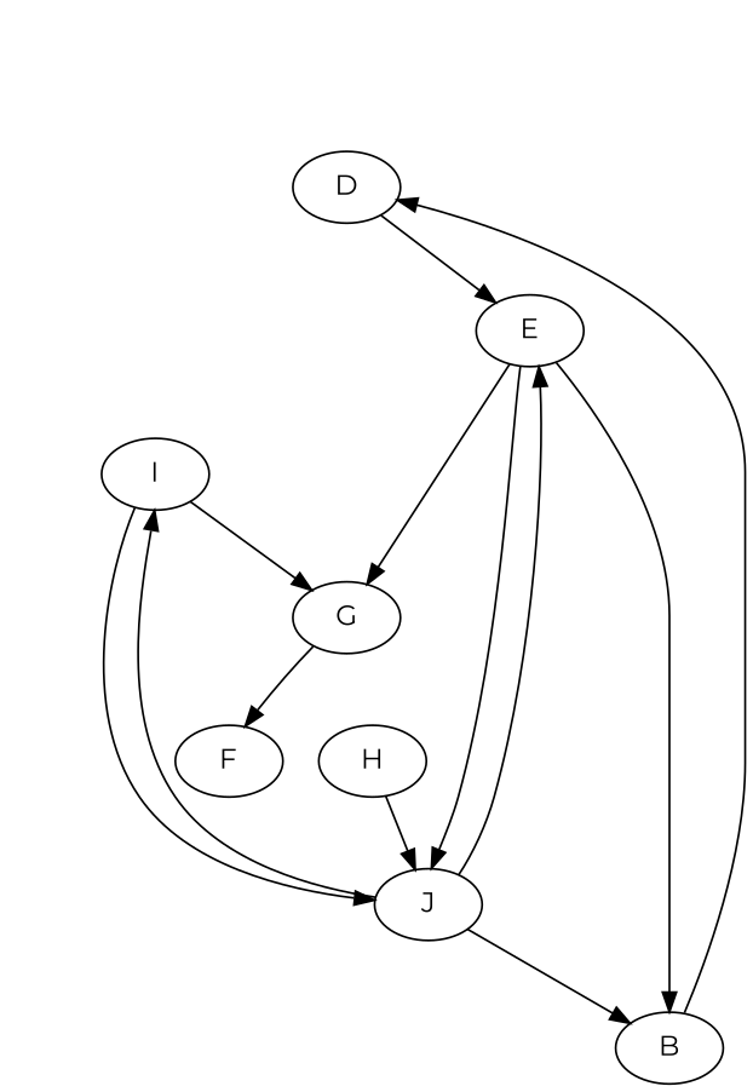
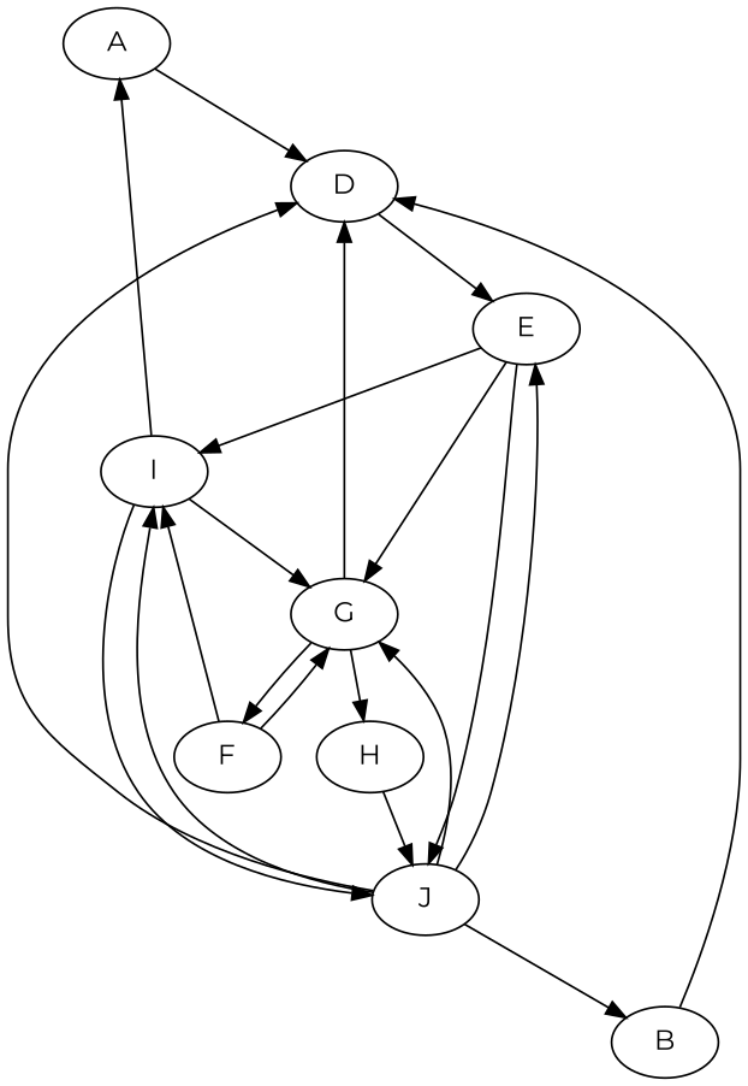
  digraph {
    fontname=Montserrat
    node [fontname=Montserrat]
    edge [fontname=Montserrat]
+   A
    D
    E
    I
    J
    G
    B
    H
    F
+   A -> D
    D -> E
    E -> J
    E -> G
-   E -> B
+   E -> I
+   I -> A
    I -> J
    I -> G
+   J -> D
    J -> E
    J -> I
+   J -> G
    J -> B
+   G -> D
+   G -> H
    G -> F
    B -> D
    H -> J
+   F -> I
+   F -> G
  }
